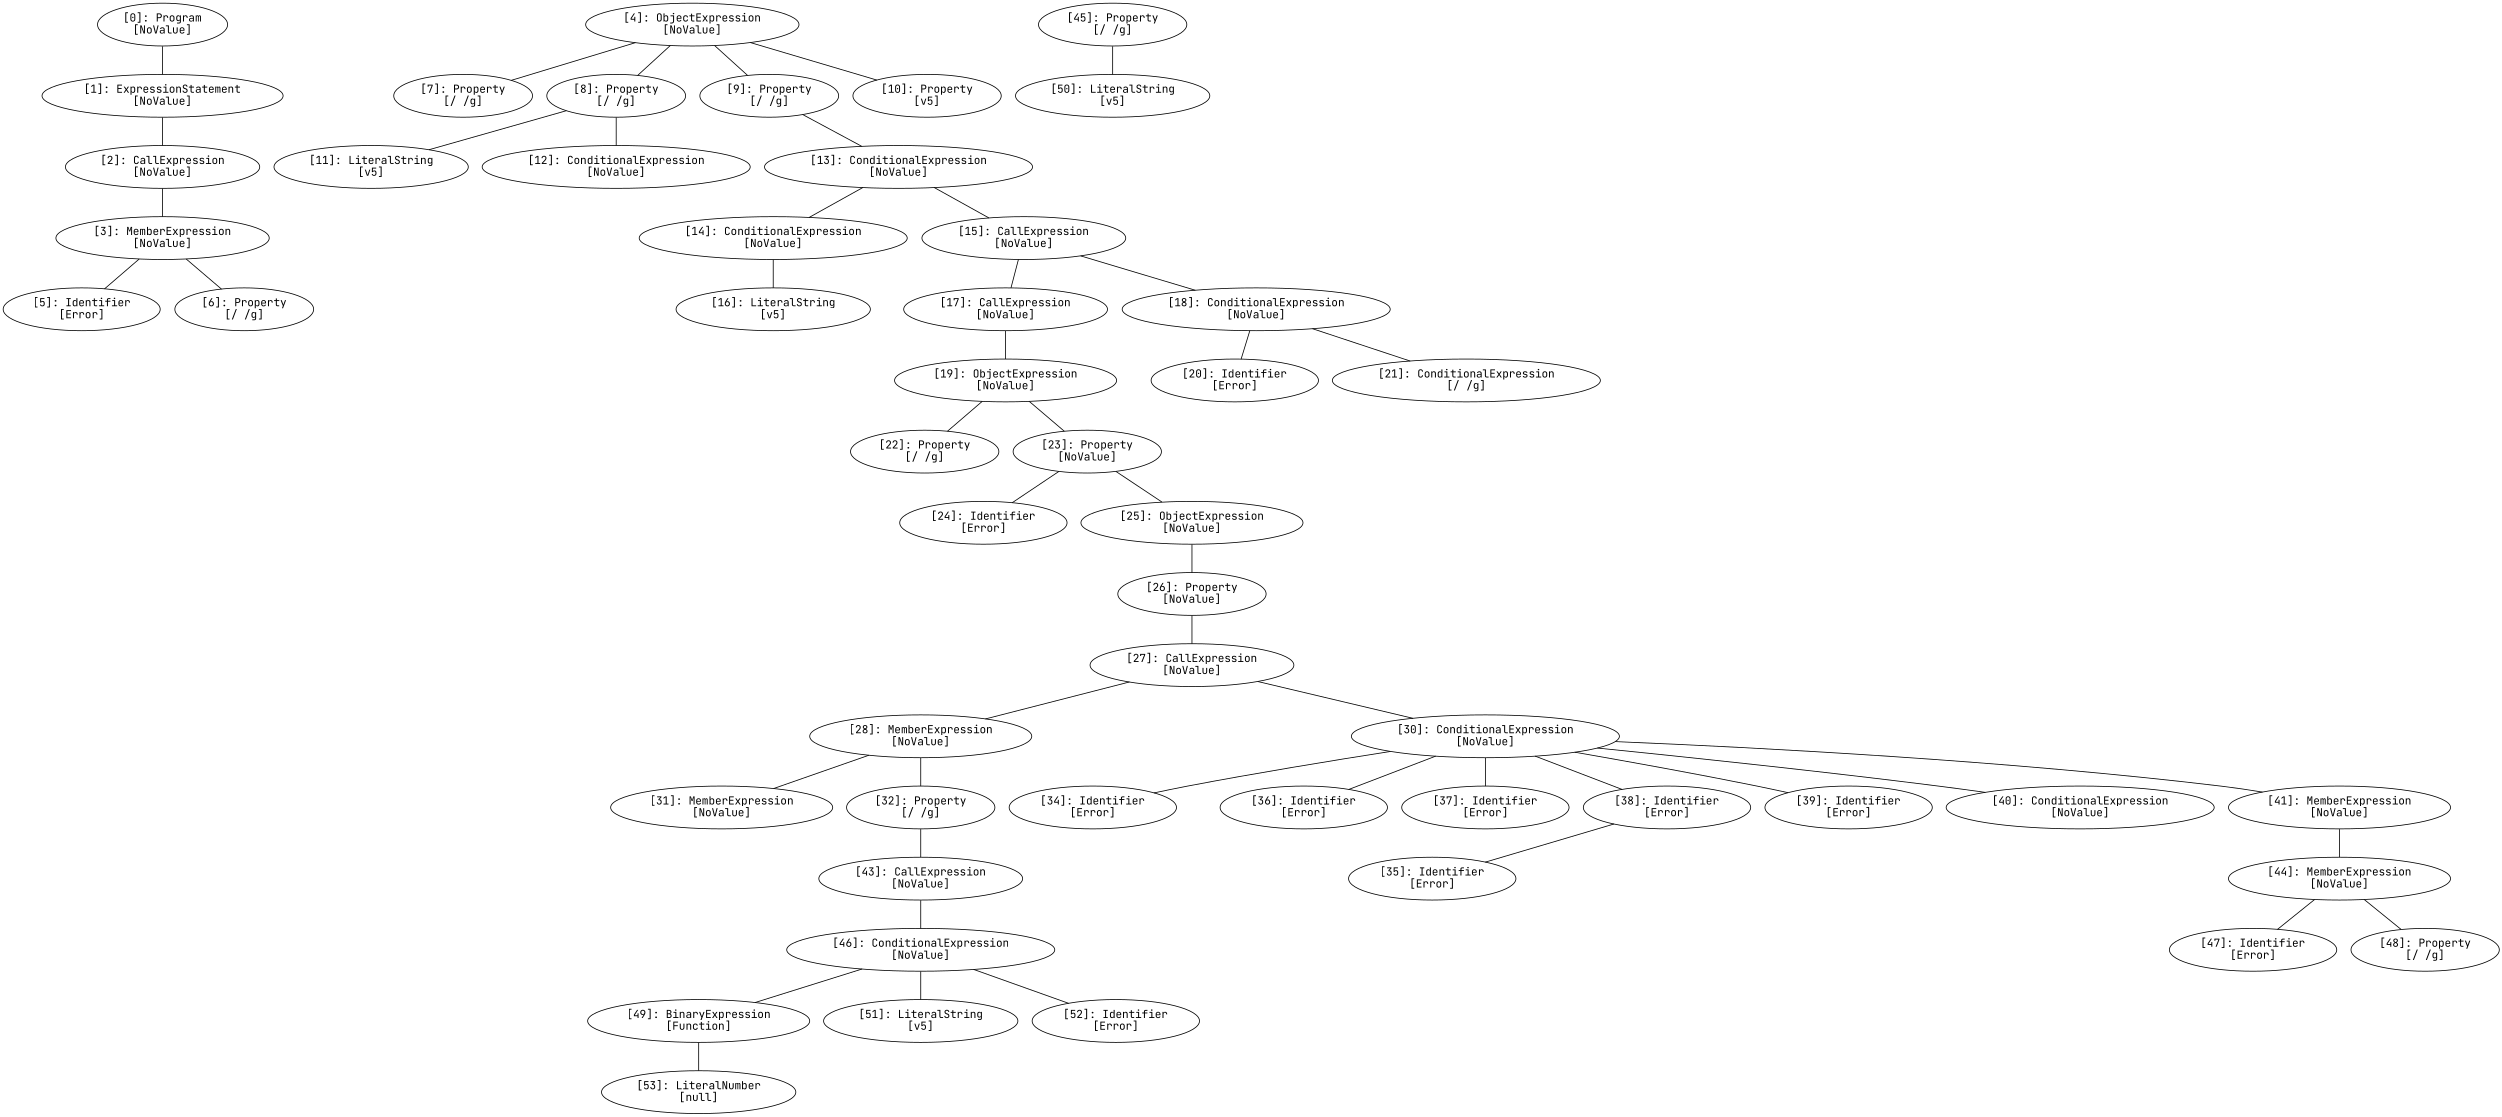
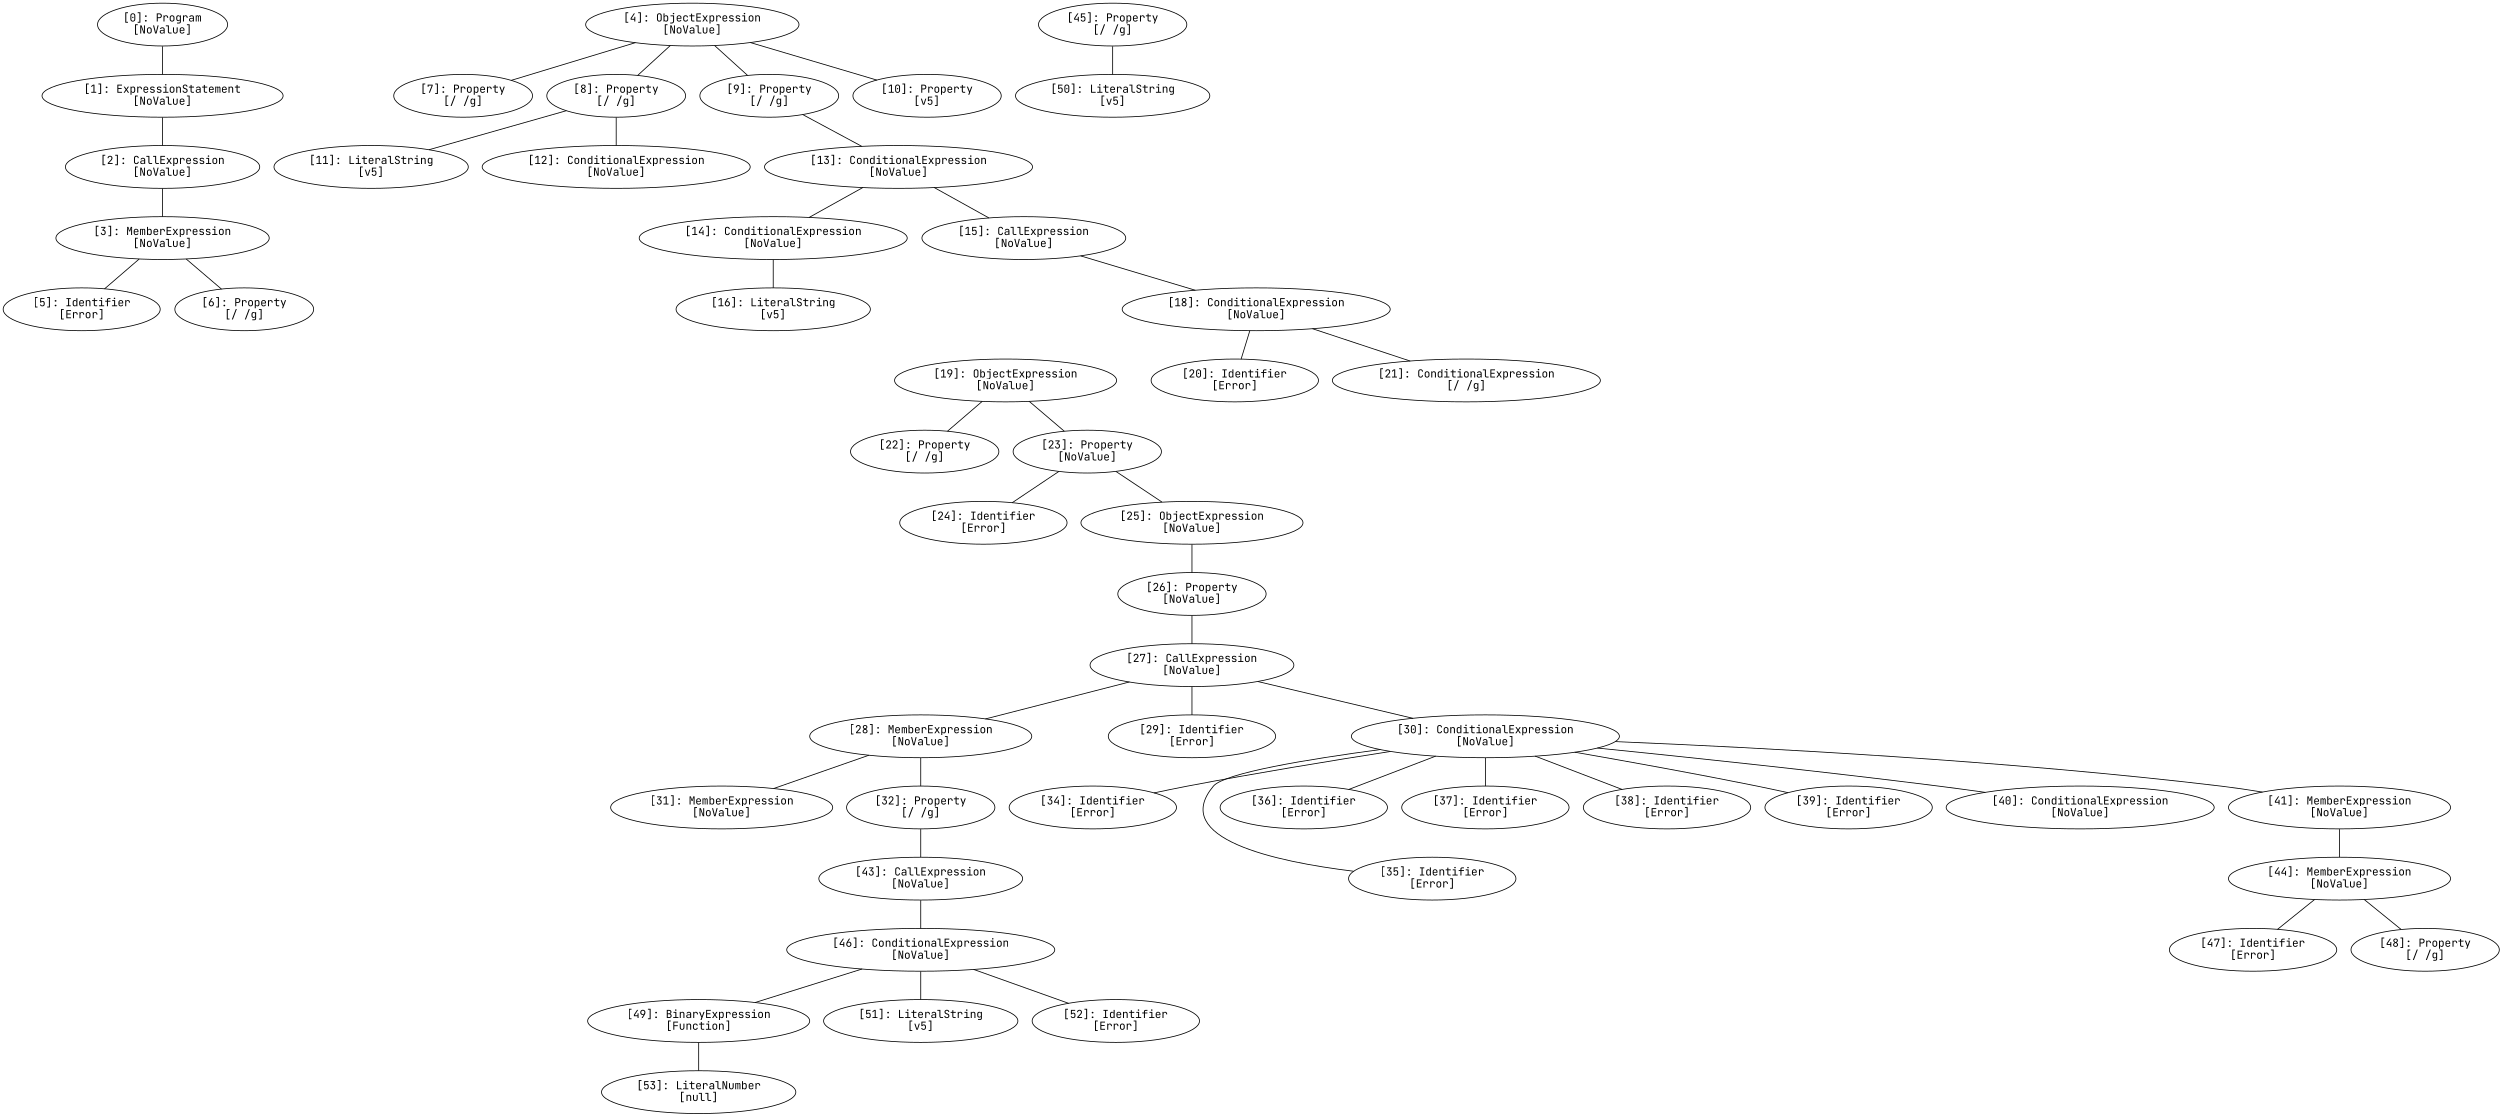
  graph {
    fontname="JetBrains Mono"
    node [fontname="JetBrains Mono"]
    edge [fontname="JetBrains Mono"]
    n1 [label="[0]: Program\n[NoValue]"]
    n2 [label="[1]: ExpressionStatement\n[NoValue]"]
    n3 [label="[2]: CallExpression\n[NoValue]"]
    n4 [label="[3]: MemberExpression\n[NoValue]"]
    n5 [label="[5]: Identifier\n[Error]"]
    n6 [label="[6]: Property\n[/ /g]"]
    n7 [label="[4]: ObjectExpression\n[NoValue]"]
    n8 [label="[7]: Property\n[/ /g]"]
    n9 [label="[8]: Property\n[/ /g]"]
    n10 [label="[9]: Property\n[/ /g]"]
    n11 [label="[10]: Property\n[v5]"]
    n12 [label="[11]: LiteralString\n[v5]"]
    n13 [label="[12]: ConditionalExpression\n[NoValue]"]
    n14 [label="[13]: ConditionalExpression\n[NoValue]"]
    n15 [label="[14]: ConditionalExpression\n[NoValue]"]
    n16 [label="[15]: CallExpression\n[NoValue]"]
    n17 [label="[16]: LiteralString\n[v5]"]
-   n18 [label="[17]: CallExpression\n[NoValue]"]
    n19 [label="[18]: ConditionalExpression\n[NoValue]"]
    n20 [label="[19]: ObjectExpression\n[NoValue]"]
    n21 [label="[20]: Identifier\n[Error]"]
    n22 [label="[21]: ConditionalExpression\n[/ /g]"]
    n23 [label="[22]: Property\n[/ /g]"]
    n24 [label="[23]: Property\n[NoValue]"]
    n25 [label="[24]: Identifier\n[Error]"]
    n26 [label="[25]: ObjectExpression\n[NoValue]"]
    n27 [label="[26]: Property\n[NoValue]"]
    n28 [label="[27]: CallExpression\n[NoValue]"]
    n29 [label="[28]: MemberExpression\n[NoValue]"]
+   n30 [label="[29]: Identifier\n[Error]"]
    n31 [label="[30]: ConditionalExpression\n[NoValue]"]
    n32 [label="[31]: MemberExpression\n[NoValue]"]
    n33 [label="[32]: Property\n[/ /g]"]
    n34 [label="[34]: Identifier\n[Error]"]
    n35 [label="[35]: Identifier\n[Error]"]
    n36 [label="[36]: Identifier\n[Error]"]
    n37 [label="[37]: Identifier\n[Error]"]
    n38 [label="[38]: Identifier\n[Error]"]
    n39 [label="[39]: Identifier\n[Error]"]
    n40 [label="[40]: ConditionalExpression\n[NoValue]"]
    n41 [label="[41]: MemberExpression\n[NoValue]"]
    n42 [label="[43]: CallExpression\n[NoValue]"]
    n43 [label="[44]: MemberExpression\n[NoValue]"]
    n44 [label="[46]: ConditionalExpression\n[NoValue]"]
    n45 [label="[47]: Identifier\n[Error]"]
    n46 [label="[48]: Property\n[/ /g]"]
    n47 [label="[45]: Property\n[/ /g]"]
    n48 [label="[50]: LiteralString\n[v5]"]
    n49 [label="[49]: BinaryExpression\n[Function]"]
    n50 [label="[51]: LiteralString\n[v5]"]
    n51 [label="[52]: Identifier\n[Error]"]
    n52 [label="[53]: LiteralNumber\n[null]"]
    n1 -- n2
    n2 -- n3
    n3 -- n4
    n4 -- n5
    n4 -- n6
    n7 -- n8
    n7 -- n9
    n7 -- n10
    n7 -- n11
    n9 -- n12
    n9 -- n13
    n10 -- n14
    n14 -- n15
    n14 -- n16
    n15 -- n17
-   n16 -- n18
    n16 -- n19
-   n18 -- n20
    n19 -- n21
    n19 -- n22
    n20 -- n23
    n20 -- n24
    n24 -- n25
    n24 -- n26
    n26 -- n27
    n27 -- n28
    n28 -- n29
+   n28 -- n30
    n28 -- n31
    n29 -- n32
    n29 -- n33
    n31 -- n34
-   n38 -- n35
+   n31 -- n35
    n31 -- n36
    n31 -- n37
    n31 -- n38
    n31 -- n39
    n31 -- n40
    n31 -- n41
    n33 -- n42
    n41 -- n43
    n42 -- n44
    n43 -- n45
    n43 -- n46
    n44 -- n49
    n44 -- n50
    n44 -- n51
    n47 -- n48
    n49 -- n52
  }
